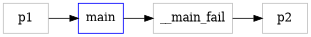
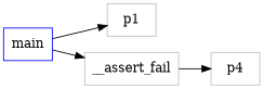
  digraph {
    rankdir=LR
    node [color=grey shape=box]
    main [color=blue]
    p1
-   __assert_fail [label=__main_fail]
-   p2
-   p1 -> main
+   __assert_fail
+   p2 [label=p4]
+   main -> p1
    main -> __assert_fail
    __assert_fail -> p2
  }
